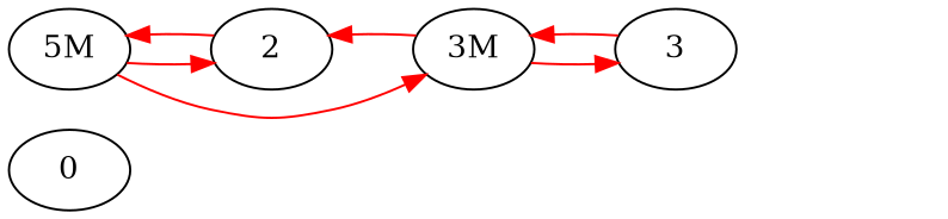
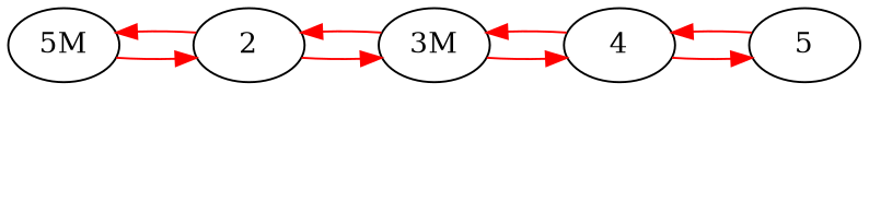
  digraph {
    fontname="DejaVu Serif"
    rankdir=LR
    node [fontname="DejaVu Serif"]
    edge [color=red fontname="DejaVu Serif"]
-   0
    n2 [label="5M"]
    2
    "3M"
-   4 [label=3]
+   4
+   5
    n2 -> 2
    2 -> n2
-   n2 -> "3M"
+   2 -> "3M"
    "3M" -> 2
    "3M" -> 4
    4 -> "3M"
+   4 -> 5
+   5 -> 4
  }
